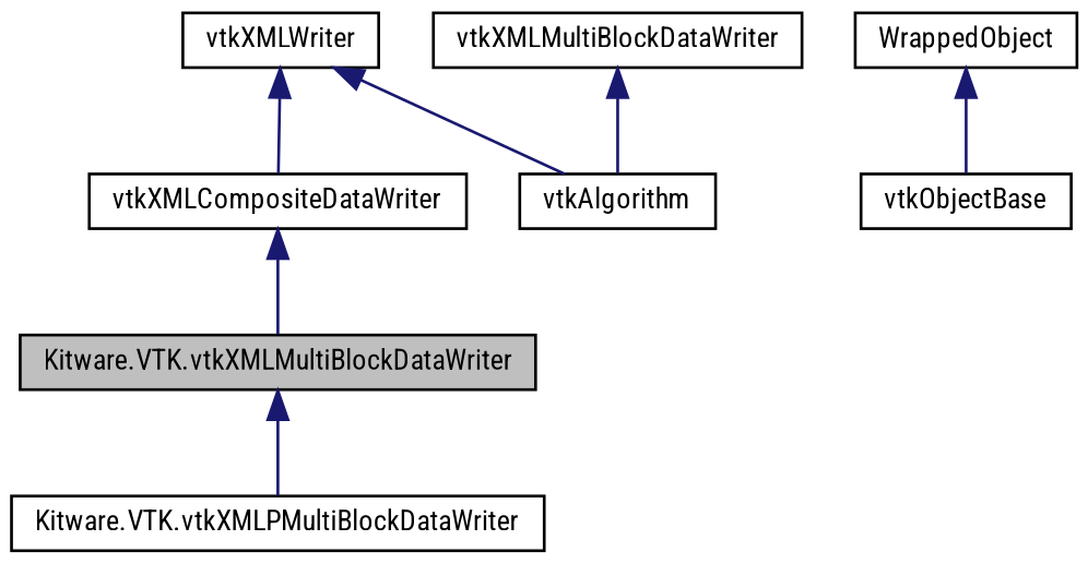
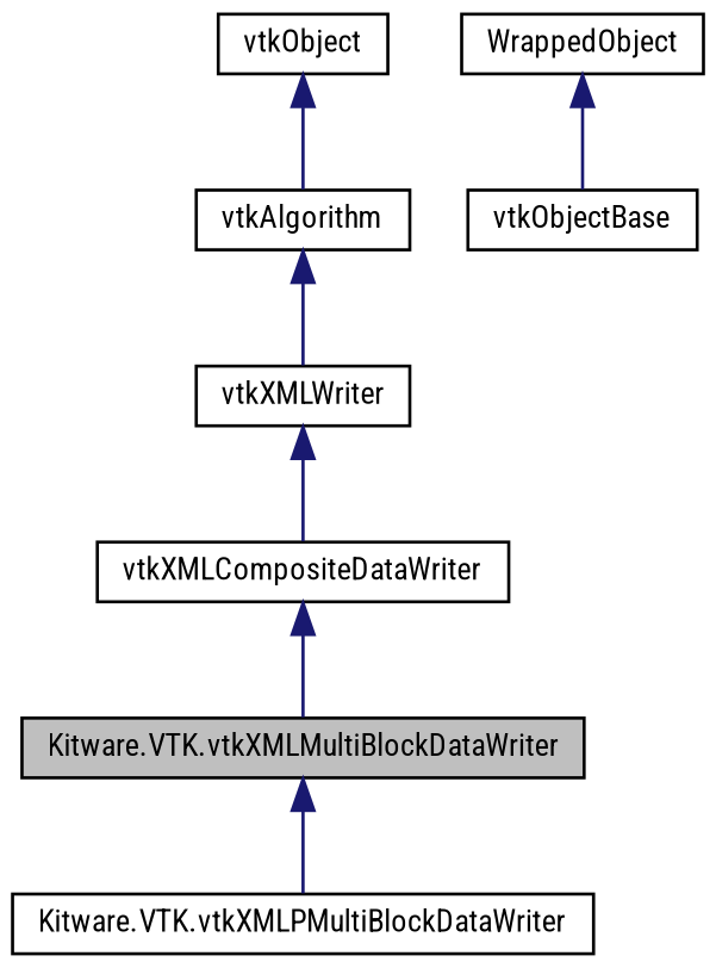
  digraph {
    fontname="Roboto Condensed"
    node [color=black fontname="Roboto Condensed" fontsize=10 shape=record]
    edge [color=midnightblue dir=back fontname="Roboto Condensed" fontsize=10 labelfontname=FreeSans labelfontsize=10 style=solid]
    n1 [fillcolor=grey75 fontcolor=black height=0.2 label="Kitware.VTK.vtkXMLMultiBlockDataWriter" style=filled width=0.4]
    n2 [height=0.2 label="Kitware.VTK.vtkXMLPMultiBlockDataWriter" width=0.4]
    n3 [height=0.2 label=vtkXMLCompositeDataWriter width=0.4]
    n4 [height=0.2 label=vtkXMLWriter width=0.4]
    n5 [height=0.2 label=vtkAlgorithm width=0.4]
-   n6 [height=0.2 label=vtkXMLMultiBlockDataWriter width=0.4]
+   n6 [height=0.2 label=vtkObject width=0.4]
    n7 [height=0.2 label=vtkObjectBase width=0.4]
    n8 [height=0.2 label=WrappedObject width=0.4]
    n1 -> n2
    n3 -> n1
    n4 -> n3
-   n4 -> n5
+   n5 -> n4
    n6 -> n5
    n8 -> n7
  }
